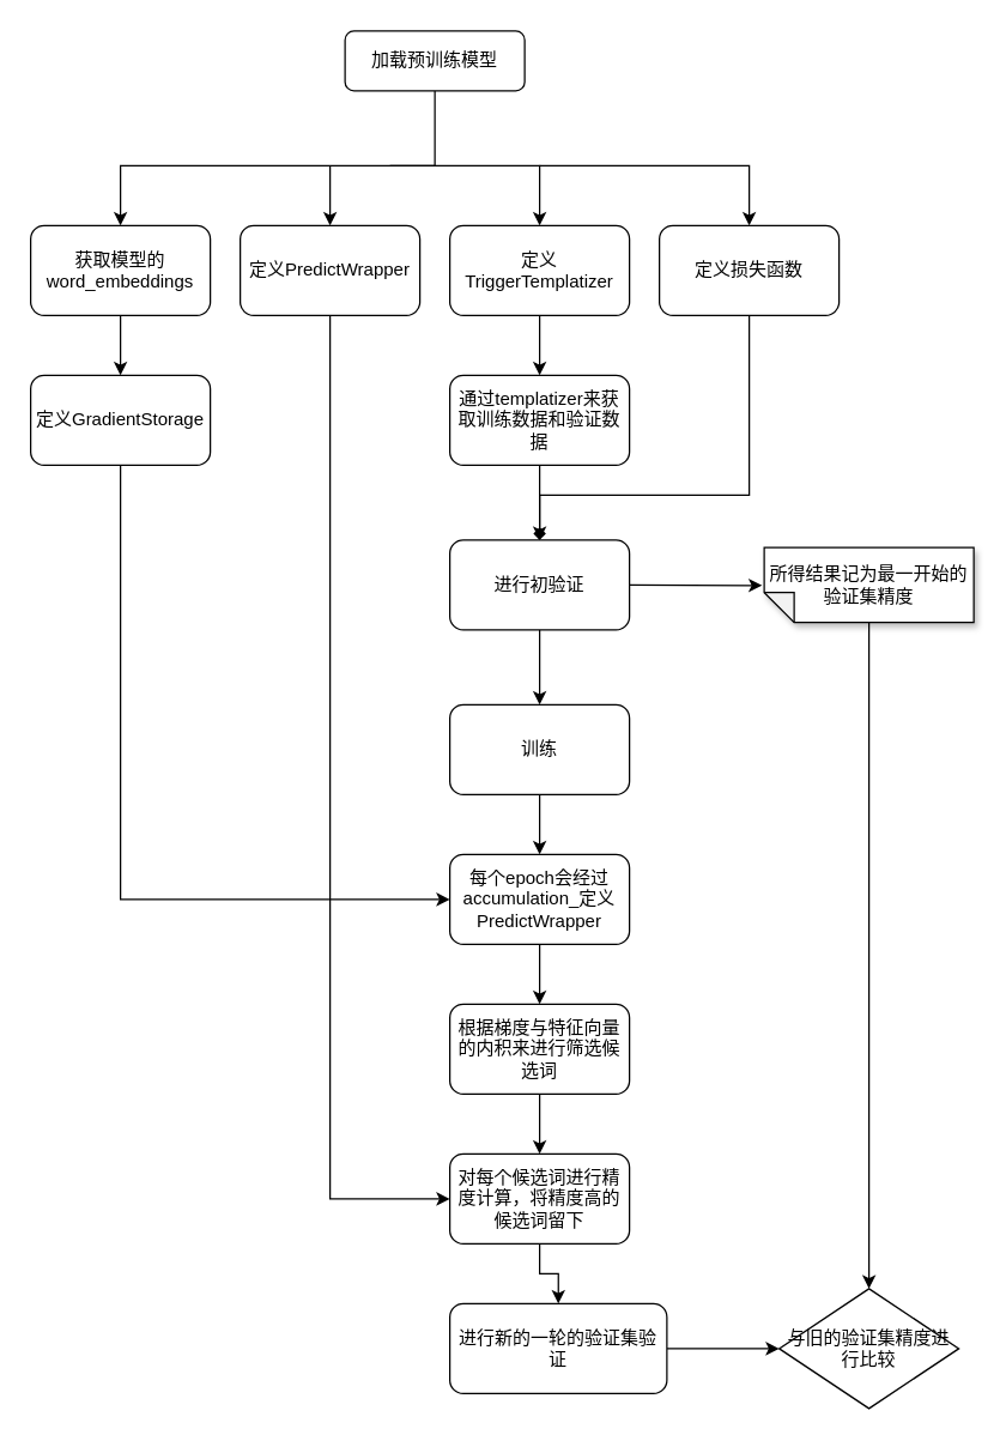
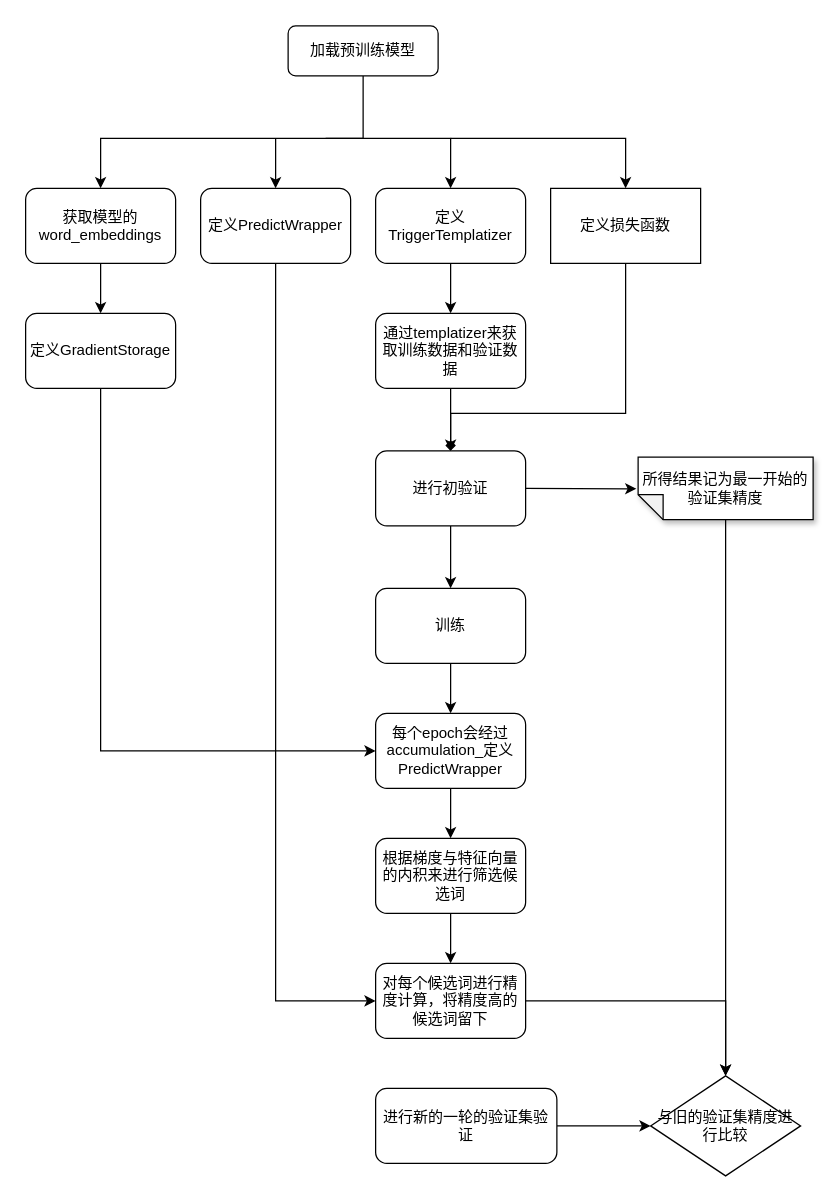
  <mxCell id="0" />
  <mxCell id="1" parent="0" />
  <mxCell id="2" value="加载预训练模型" style="rounded=1;whiteSpace=wrap;html=1;fontSize=12;glass=0;strokeWidth=1;shadow=0;" parent="1" vertex="1"><mxGeometry x="230" y="20" width="120" height="40" as="geometry" /></mxCell>
  <mxCell id="3" value="获取模型的word_embeddings" style="rounded=1;whiteSpace=wrap;html=1;" vertex="1" parent="1"><mxGeometry x="20" y="150" width="120" height="60" as="geometry" /></mxCell>
  <mxCell id="4" value="" style="endArrow=classic;html=1;rounded=0;entryX=0.5;entryY=0;entryDx=0;entryDy=0;exitX=0.5;exitY=1;exitDx=0;exitDy=0;" edge="1" parent="1" source="2" target="3"><mxGeometry width="50" height="50" relative="1" as="geometry"><mxPoint x="210" y="0" as="sourcePoint" /><mxPoint x="260" y="-50" as="targetPoint" /><Array as="points"><mxPoint x="290" y="110" /><mxPoint x="80" y="110" /></Array></mxGeometry></mxCell>
  <mxCell id="5" value="" style="endArrow=classic;html=1;rounded=0;entryX=0.5;entryY=0;entryDx=0;entryDy=0;" edge="1" parent="1" target="7"><mxGeometry width="50" height="50" relative="1" as="geometry"><mxPoint x="220" y="110" as="sourcePoint" /><mxPoint x="460" y="30" as="targetPoint" /><Array as="points" /></mxGeometry></mxCell>
  <mxCell id="6" style="edgeStyle=orthogonalEdgeStyle;rounded=0;orthogonalLoop=1;jettySize=auto;html=1;exitX=0.5;exitY=1;exitDx=0;exitDy=0;entryX=0;entryY=0.5;entryDx=0;entryDy=0;" edge="1" parent="1" source="7" target="32"><mxGeometry relative="1" as="geometry" /></mxCell>
  <mxCell id="7" value="定义PredictWrapper" style="rounded=1;whiteSpace=wrap;html=1;" vertex="1" parent="1"><mxGeometry x="160" y="150" width="120" height="60" as="geometry" /></mxCell>
  <mxCell id="8" style="edgeStyle=orthogonalEdgeStyle;rounded=0;orthogonalLoop=1;jettySize=auto;html=1;exitX=0.5;exitY=1;exitDx=0;exitDy=0;entryX=0;entryY=0.5;entryDx=0;entryDy=0;" edge="1" parent="1" source="9" target="28"><mxGeometry relative="1" as="geometry" /></mxCell>
  <mxCell id="9" value="定义GradientStorage" style="rounded=1;whiteSpace=wrap;html=1;" vertex="1" parent="1"><mxGeometry x="20" y="250" width="120" height="60" as="geometry" /></mxCell>
  <mxCell id="10" value="" style="endArrow=classic;html=1;rounded=0;" edge="1" parent="1" source="3"><mxGeometry width="50" height="50" relative="1" as="geometry"><mxPoint x="70" y="260" as="sourcePoint" /><mxPoint x="120" y="210" as="targetPoint" /></mxGeometry></mxCell>
  <mxCell id="11" value="" style="endArrow=classic;html=1;rounded=0;exitX=0.5;exitY=1;exitDx=0;exitDy=0;entryX=0.5;entryY=0;entryDx=0;entryDy=0;" edge="1" parent="1" source="3" target="9"><mxGeometry width="50" height="50" relative="1" as="geometry"><mxPoint x="270" y="320" as="sourcePoint" /><mxPoint x="320" y="270" as="targetPoint" /></mxGeometry></mxCell>
  <mxCell id="12" value="" style="endArrow=classic;html=1;rounded=0;entryX=0.5;entryY=0;entryDx=0;entryDy=0;" edge="1" parent="1" target="13"><mxGeometry width="50" height="50" relative="1" as="geometry"><mxPoint x="260" y="110" as="sourcePoint" /><mxPoint x="460" y="90" as="targetPoint" /><Array as="points"><mxPoint x="360" y="110" /></Array></mxGeometry></mxCell>
  <mxCell id="13" value="定义TriggerTemplatizer" style="rounded=1;whiteSpace=wrap;html=1;" vertex="1" parent="1"><mxGeometry x="300" y="150" width="120" height="60" as="geometry" /></mxCell>
- <mxCell id="14" value="定义损失函数" style="rounded=1;whiteSpace=wrap;html=1;" vertex="1" parent="1"><mxGeometry x="440" y="150" width="120" height="60" as="geometry" /></mxCell>
+ <mxCell id="14" value="定义损失函数" style="whiteSpace=wrap;html=1;rounded=0;" vertex="1" parent="1"><mxGeometry x="440" y="150" width="120" height="60" as="geometry" /></mxCell>
  <mxCell id="15" value="" style="endArrow=classic;html=1;rounded=0;entryX=0.5;entryY=0;entryDx=0;entryDy=0;" edge="1" parent="1" target="14"><mxGeometry width="50" height="50" relative="1" as="geometry"><mxPoint x="360" y="110" as="sourcePoint" /><mxPoint x="490" y="150" as="targetPoint" /><Array as="points"><mxPoint x="500" y="110" /></Array></mxGeometry></mxCell>
  <mxCell id="16" value="通过templatizer来获取训练数据和验证数据" style="rounded=1;whiteSpace=wrap;html=1;" vertex="1" parent="1"><mxGeometry x="300" y="250" width="120" height="60" as="geometry" /></mxCell>
  <mxCell id="17" value="" style="endArrow=classic;html=1;rounded=0;exitX=0.5;exitY=1;exitDx=0;exitDy=0;entryX=0.5;entryY=0;entryDx=0;entryDy=0;" edge="1" parent="1" source="13" target="16"><mxGeometry width="50" height="50" relative="1" as="geometry"><mxPoint x="270" y="230" as="sourcePoint" /><mxPoint x="270" y="270" as="targetPoint" /></mxGeometry></mxCell>
  <mxCell id="18" value="进行初验证" style="rounded=1;whiteSpace=wrap;html=1;" vertex="1" parent="1"><mxGeometry x="300" y="360" width="120" height="60" as="geometry" /></mxCell>
  <mxCell id="19" value="" style="endArrow=diamond;html=1;rounded=0;exitX=0.5;exitY=1;exitDx=0;exitDy=0;entryX=0.5;entryY=0;entryDx=0;entryDy=0;" edge="1" parent="1" source="16" target="18"><mxGeometry width="50" height="50" relative="1" as="geometry"><mxPoint x="359.58" y="320" as="sourcePoint" /><mxPoint x="359.58" y="360" as="targetPoint" /></mxGeometry></mxCell>
  <mxCell id="20" value="" style="endArrow=classic;html=1;rounded=0;exitX=1;exitY=0.5;exitDx=0;exitDy=0;entryX=1.01;entryY=0.493;entryDx=0;entryDy=0;entryPerimeter=0;" edge="1" parent="1" source="18" target="22"><mxGeometry width="50" height="50" relative="1" as="geometry"><mxPoint x="520" y="410" as="sourcePoint" /><mxPoint x="480" y="390" as="targetPoint" /></mxGeometry></mxCell>
  <mxCell id="21" value="" style="edgeStyle=orthogonalEdgeStyle;rounded=0;orthogonalLoop=1;jettySize=auto;html=1;entryX=0.5;entryY=0;entryDx=0;entryDy=0;" edge="1" parent="1" source="22" target="35"><mxGeometry relative="1" as="geometry"><mxPoint x="630" y="790" as="targetPoint" /><Array as="points"><mxPoint x="580" y="800" /><mxPoint x="580" y="800" /></Array></mxGeometry></mxCell>
  <mxCell id="22" value="所得结果记为最一开始的验证集精度" style="shape=note;whiteSpace=wrap;html=1;backgroundOutline=1;darkOpacity=0.05;fillStyle=solid;direction=west;gradientDirection=north;shadow=1;size=20;pointerEvents=1;" vertex="1" parent="1"><mxGeometry x="510" y="365" width="140" height="50" as="geometry" /></mxCell>
  <mxCell id="23" value="" style="endArrow=classic;html=1;rounded=0;exitX=0.5;exitY=1;exitDx=0;exitDy=0;entryX=0.5;entryY=0;entryDx=0;entryDy=0;" edge="1" parent="1" source="14" target="18"><mxGeometry width="50" height="50" relative="1" as="geometry"><mxPoint x="500" y="280" as="sourcePoint" /><mxPoint x="550" y="230" as="targetPoint" /><Array as="points"><mxPoint x="500" y="330" /><mxPoint x="360" y="330" /></Array></mxGeometry></mxCell>
  <mxCell id="24" value="" style="edgeStyle=orthogonalEdgeStyle;rounded=0;orthogonalLoop=1;jettySize=auto;html=1;" edge="1" parent="1" source="25" target="28"><mxGeometry relative="1" as="geometry" /></mxCell>
  <mxCell id="25" value="训练" style="rounded=1;whiteSpace=wrap;html=1;" vertex="1" parent="1"><mxGeometry x="300" y="470" width="120" height="60" as="geometry" /></mxCell>
  <mxCell id="26" value="" style="endArrow=classic;html=1;rounded=0;entryX=0.5;entryY=0;entryDx=0;entryDy=0;exitX=0.5;exitY=1;exitDx=0;exitDy=0;" edge="1" parent="1" source="18" target="25"><mxGeometry width="50" height="50" relative="1" as="geometry"><mxPoint x="240" y="470" as="sourcePoint" /><mxPoint x="290" y="420" as="targetPoint" /></mxGeometry></mxCell>
  <mxCell id="27" value="" style="edgeStyle=orthogonalEdgeStyle;rounded=0;orthogonalLoop=1;jettySize=auto;html=1;" edge="1" parent="1" source="28" target="30"><mxGeometry relative="1" as="geometry" /></mxCell>
  <mxCell id="28" value="每个epoch会经过accumulation_定义PredictWrapper" style="rounded=1;whiteSpace=wrap;html=1;" vertex="1" parent="1"><mxGeometry x="300" y="570" width="120" height="60" as="geometry" /></mxCell>
  <mxCell id="29" value="" style="edgeStyle=orthogonalEdgeStyle;rounded=0;orthogonalLoop=1;jettySize=auto;html=1;" edge="1" parent="1" source="30" target="32"><mxGeometry relative="1" as="geometry" /></mxCell>
  <mxCell id="30" value="根据梯度与特征向量的内积来进行筛选候选词" style="rounded=1;whiteSpace=wrap;html=1;" vertex="1" parent="1"><mxGeometry x="300" y="670" width="120" height="60" as="geometry" /></mxCell>
- <mxCell id="31" value="" style="edgeStyle=orthogonalEdgeStyle;rounded=0;orthogonalLoop=1;jettySize=auto;html=1;" edge="1" parent="1" source="32" target="34"><mxGeometry relative="1" as="geometry" /></mxCell>
+ <mxCell id="31" value="" style="edgeStyle=orthogonalEdgeStyle;rounded=0;orthogonalLoop=1;jettySize=auto;html=1;" edge="1" parent="1" source="32" target="35"><mxGeometry relative="1" as="geometry" /></mxCell>
  <mxCell id="32" value="对每个候选词进行精度计算，将精度高的候选词留下" style="whiteSpace=wrap;html=1;rounded=1;" vertex="1" parent="1"><mxGeometry x="300" y="770" width="120" height="60" as="geometry" /></mxCell>
  <mxCell id="33" style="edgeStyle=orthogonalEdgeStyle;rounded=0;orthogonalLoop=1;jettySize=auto;html=1;entryX=0;entryY=0.5;entryDx=0;entryDy=0;" edge="1" parent="1" source="34" target="35"><mxGeometry relative="1" as="geometry"><mxPoint x="660" y="900" as="targetPoint" /></mxGeometry></mxCell>
  <mxCell id="34" value="进行新的一轮的验证集验证" style="whiteSpace=wrap;html=1;rounded=1;" vertex="1" parent="1"><mxGeometry x="300" y="870" width="145" height="60" as="geometry" /></mxCell>
  <mxCell id="35" value="与旧的验证集精度进行比较" style="rhombus;whiteSpace=wrap;html=1;" vertex="1" parent="1"><mxGeometry x="520" y="860" width="120" height="80" as="geometry" /></mxCell>
